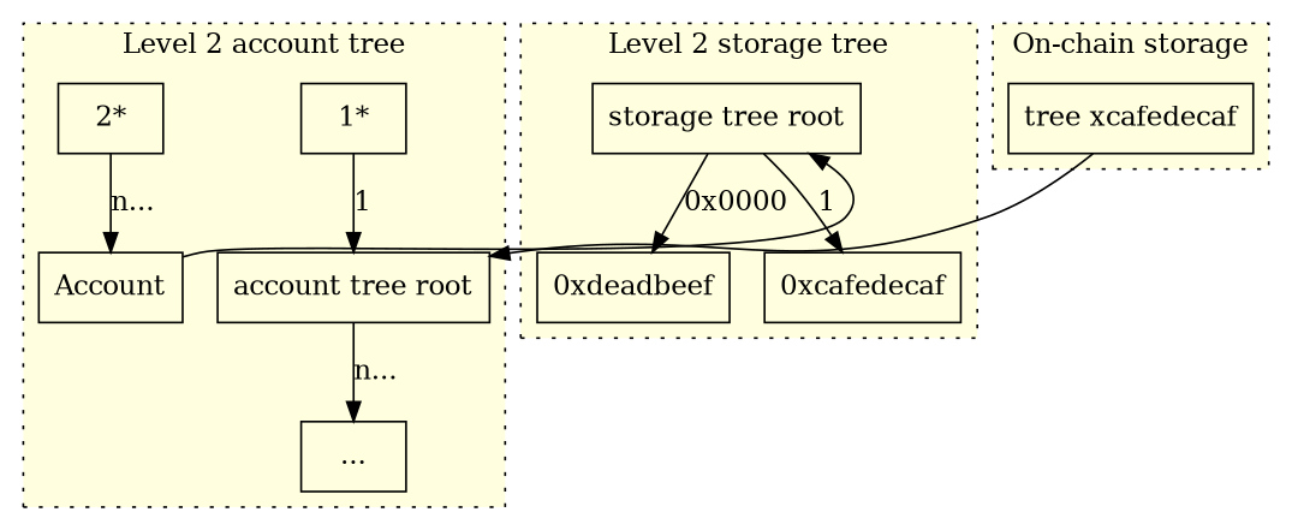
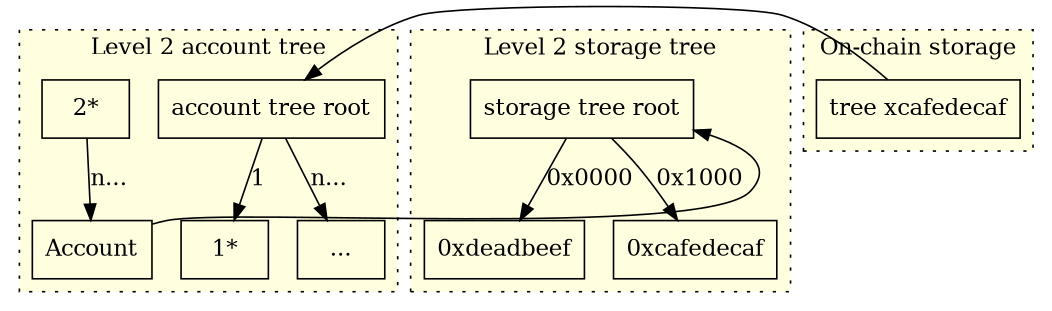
  digraph {
    node [shape=box]
    n1 [label="account tree root"]
    n2 [label="1*"]
    n3 [label="2*"]
    n4 [label="..."]
    n5 [label=Account]
    n6 [label="tree xcafedecaf"]
    n7 [label="storage tree root"]
    n8 [label="0xdeadbeef"]
    n9 [label="0xcafedecaf"]
    subgraph cluster_1 {
      bgcolor=lightyellow
      label="Level 2 account tree"
      style=dotted
      n1
      n2
      n3
      n4
      n5
    }
    subgraph cluster_2 {
      bgcolor=lightyellow
      label="On-chain storage"
      style=dotted
      n6
    }
    subgraph cluster_3 {
      bgcolor=lightyellow
      label="Level 2 storage tree"
      style=dotted
      n7
      n8
      n9
    }
-   n2 -> n1 [label=1]
+   n1 -> n2 [label=1]
    n1 -> n4 [label="n..."]
    n3 -> n5 [label="n..."]
    n5 -> n7 [constraint=false]
    n6 -> n1 [constraint=false]
    n7 -> n8 [label="0x0000" lblstyle="above, sloped"]
-   n7 -> n9 [label=1 lblstyle="above, sloped"]
+   n7 -> n9 [label="0x1000" lblstyle="above, sloped"]
  }
